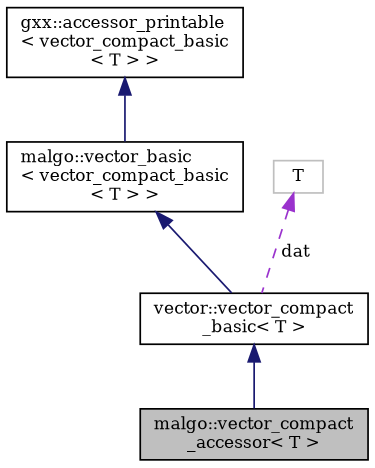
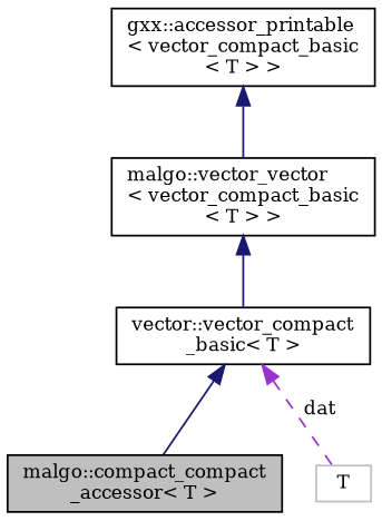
  digraph {
    fontname="DejaVu Serif"
    node [color=black fillcolor=white fontname="DejaVu Serif" fontsize=10 shape=record style=filled]
    edge [color=midnightblue dir=back fontname="DejaVu Serif" fontsize=10 labelfontname=Helvetica labelfontsize=10 style=solid]
-   n1 [fillcolor=grey75 fontcolor=black height=0.2 label="malgo::vector_compact\l_accessor\< T \>" width=0.4]
+   n1 [fillcolor=grey75 fontcolor=black height=0.2 label="malgo::compact_compact\l_accessor\< T \>" width=0.4]
    n2 [height=0.2 label="vector::vector_compact\l_basic\< T \>" width=0.4]
-   n3 [height=0.2 label="malgo::vector_basic\l\< vector_compact_basic\l\< T \> \>" width=0.4]
+   n3 [height=0.2 label="malgo::vector_vector\l\< vector_compact_basic\l\< T \> \>" width=0.4]
    n4 [height=0.2 label="gxx::accessor_printable\l\< vector_compact_basic\l\< T \> \>" width=0.4]
    n5 [color=grey75 height=0.2 label=T width=0.4]
    n2 -> n1
    n3 -> n2
    n4 -> n3
-   n5 -> n2 [color=darkorchid3 label=" dat" style=dashed]
+   n2 -> n5 [color=darkorchid3 label=" dat" style=dashed]
  }
